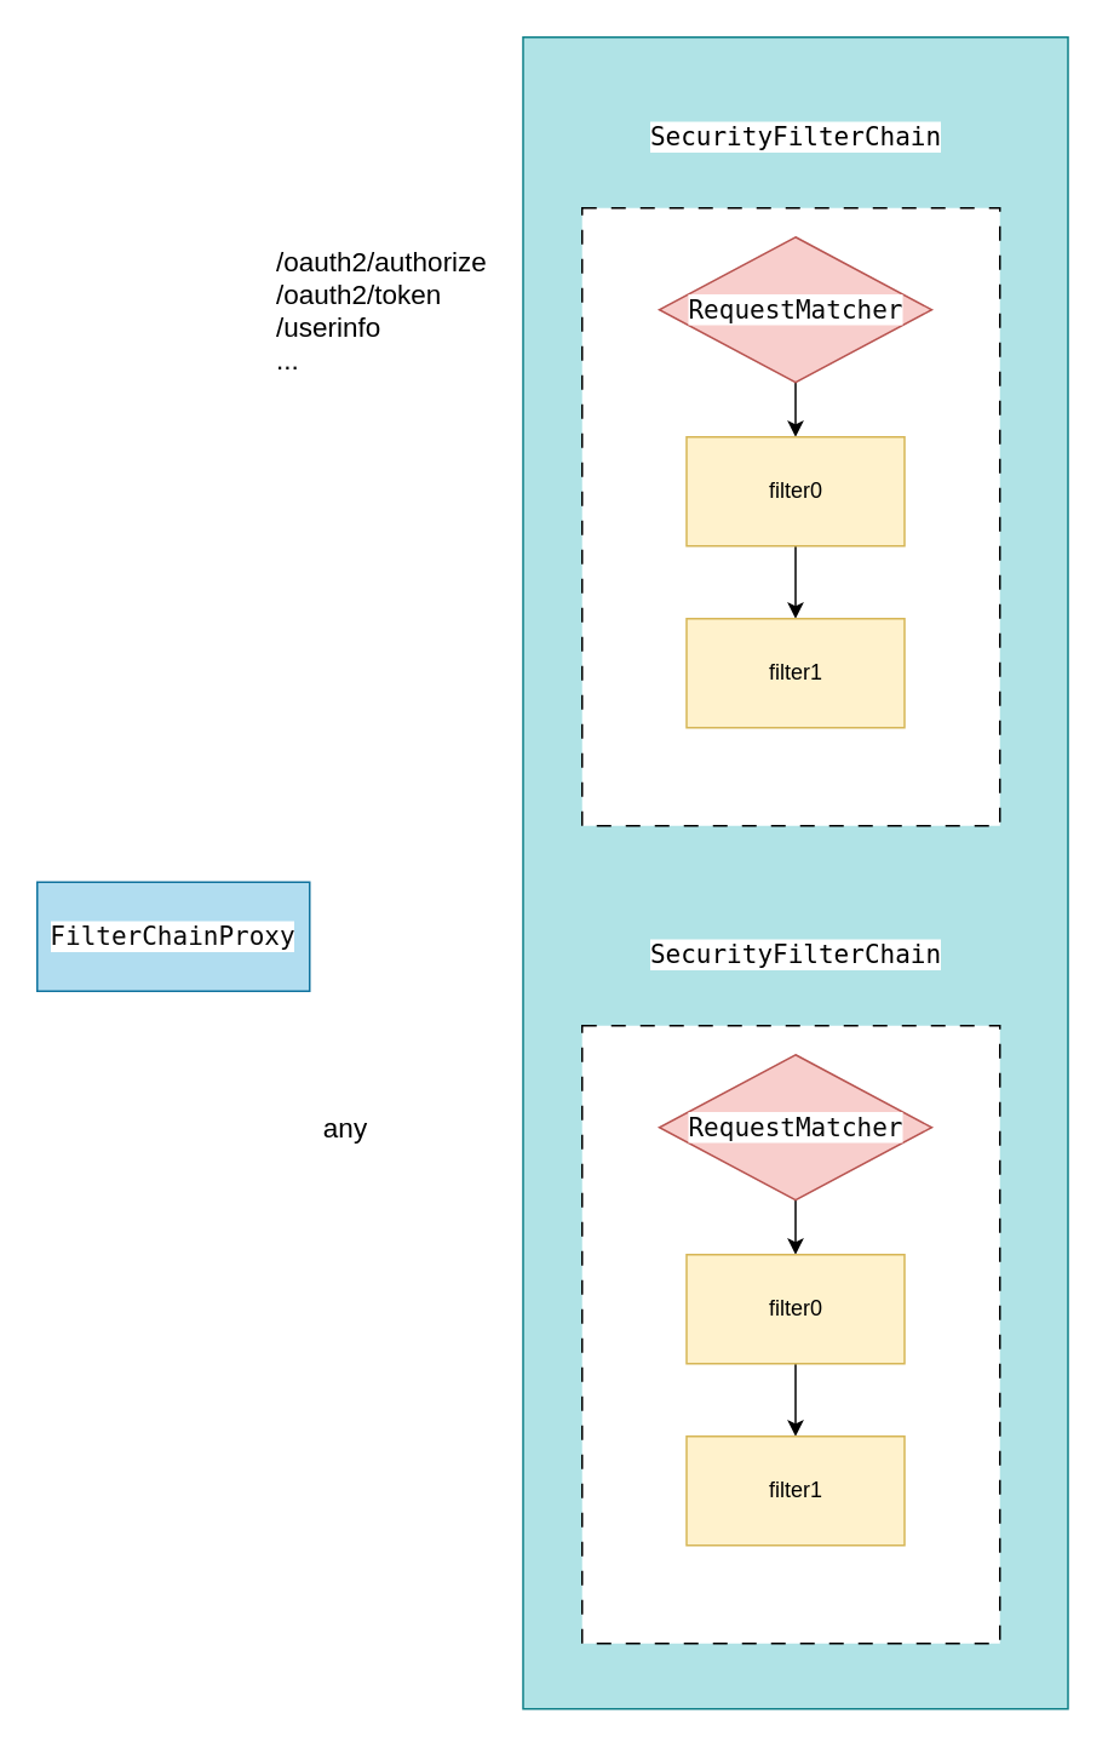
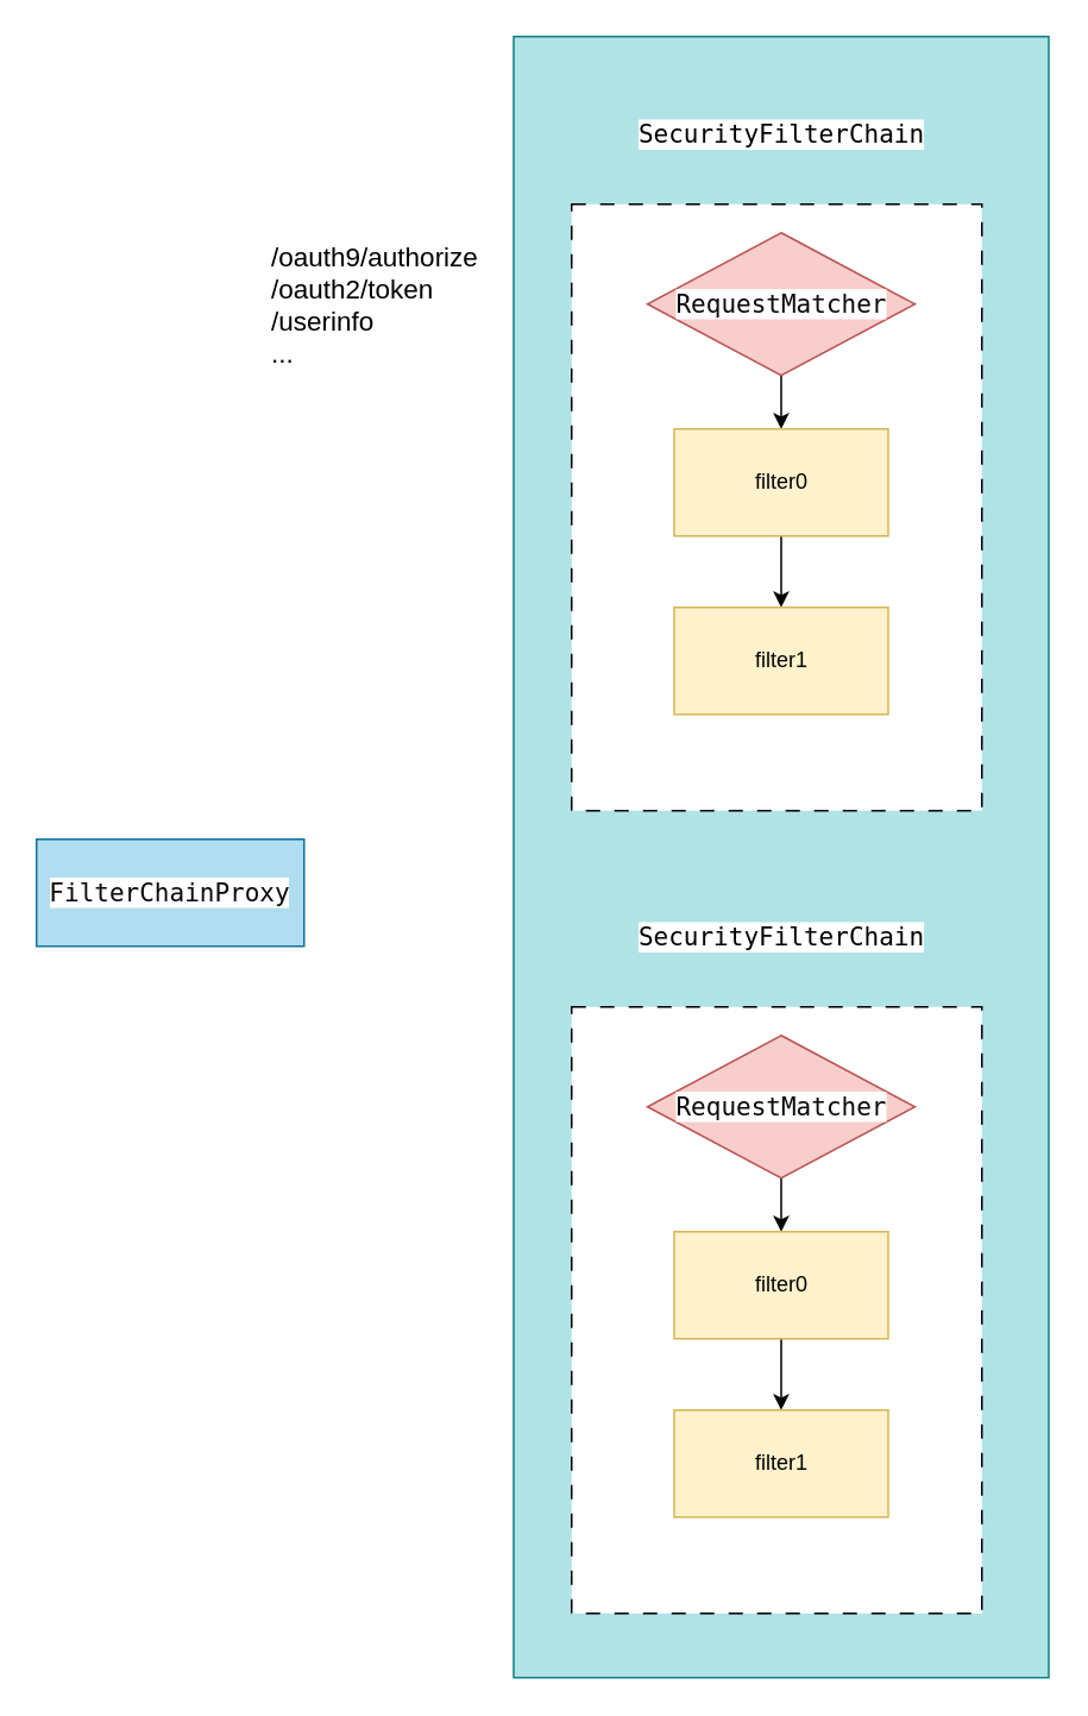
  <mxCell id="0" />
  <mxCell id="1" parent="0" />
  <mxCell id="2" value="" style="rounded=0;whiteSpace=wrap;html=1;fillColor=#b0e3e6;strokeColor=#0e8088;" vertex="1" parent="1"><mxGeometry x="287.5" y="20" width="300" height="920" as="geometry" /></mxCell>
- <mxCell id="3" value="&lt;pre style=&quot;background-color:#ffffff;color:#080808;font-family:'JetBrains Mono',monospace;font-size:10.5pt;&quot;&gt;FilterChainProxy&lt;/pre&gt;" style="rounded=0;whiteSpace=wrap;html=1;fillColor=#b1ddf0;strokeColor=#10739e;" vertex="1" parent="1"><mxGeometry x="20" y="485" width="150" height="60" as="geometry" /></mxCell>
+ <mxCell id="3" value="&lt;pre style=&quot;background-color:#ffffff;color:#080808;font-family:'JetBrains Mono',monospace;font-size:10.5pt;&quot;&gt;FilterChainProxy&lt;/pre&gt;" style="rounded=0;whiteSpace=wrap;html=1;fillColor=#b1ddf0;strokeColor=#10739e;" vertex="1" parent="1"><mxGeometry x="20" y="470" width="150" height="60" as="geometry" /></mxCell>
  <mxCell id="4" value="" style="rounded=0;whiteSpace=wrap;html=1;dashed=1;dashPattern=8 8;" vertex="1" parent="1"><mxGeometry x="320" y="114" width="230" height="340" as="geometry" /></mxCell>
  <mxCell id="5" value="&lt;pre style=&quot;background-color:#ffffff;color:#080808;font-family:'JetBrains Mono',monospace;font-size:10.5pt;&quot;&gt;&lt;span style=&quot;color:#000000;&quot;&gt;SecurityFilterChain&lt;/span&gt;&lt;/pre&gt;" style="text;html=1;strokeColor=none;fillColor=none;align=center;verticalAlign=middle;whiteSpace=wrap;rounded=0;" vertex="1" parent="1"><mxGeometry x="407.5" y="60" width="60" height="30" as="geometry" /></mxCell>
  <mxCell id="6" style="edgeStyle=orthogonalEdgeStyle;rounded=0;orthogonalLoop=1;jettySize=auto;html=1;exitX=0.5;exitY=1;exitDx=0;exitDy=0;entryX=0.5;entryY=0;entryDx=0;entryDy=0;" edge="1" parent="1" source="7" target="9"><mxGeometry relative="1" as="geometry" /></mxCell>
  <mxCell id="7" value="&lt;pre style=&quot;background-color:#ffffff;color:#080808;font-family:'JetBrains Mono',monospace;font-size:10.5pt;&quot;&gt;RequestMatcher&lt;/pre&gt;" style="rhombus;whiteSpace=wrap;html=1;fillColor=#f8cecc;strokeColor=#b85450;" vertex="1" parent="1"><mxGeometry x="362.5" y="130" width="150" height="80" as="geometry" /></mxCell>
  <mxCell id="8" style="edgeStyle=orthogonalEdgeStyle;rounded=0;orthogonalLoop=1;jettySize=auto;html=1;exitX=0.5;exitY=1;exitDx=0;exitDy=0;entryX=0.5;entryY=0;entryDx=0;entryDy=0;" edge="1" parent="1" source="9" target="10"><mxGeometry relative="1" as="geometry" /></mxCell>
  <mxCell id="9" value="filter0" style="rounded=0;whiteSpace=wrap;html=1;fillColor=#fff2cc;strokeColor=#d6b656;" vertex="1" parent="1"><mxGeometry x="377.5" y="240" width="120" height="60" as="geometry" /></mxCell>
  <mxCell id="10" value="filter1" style="rounded=0;whiteSpace=wrap;html=1;fillColor=#fff2cc;strokeColor=#d6b656;" vertex="1" parent="1"><mxGeometry x="377.5" y="340" width="120" height="60" as="geometry" /></mxCell>
  <mxCell id="11" value="" style="rounded=0;whiteSpace=wrap;html=1;dashed=1;dashPattern=8 8;" vertex="1" parent="1"><mxGeometry x="320" y="564" width="230" height="340" as="geometry" /></mxCell>
  <mxCell id="12" value="&lt;pre style=&quot;background-color:#ffffff;color:#080808;font-family:'JetBrains Mono',monospace;font-size:10.5pt;&quot;&gt;&lt;span style=&quot;color:#000000;&quot;&gt;SecurityFilterChain&lt;/span&gt;&lt;/pre&gt;" style="text;html=1;strokeColor=none;fillColor=none;align=center;verticalAlign=middle;whiteSpace=wrap;rounded=0;" vertex="1" parent="1"><mxGeometry x="407.5" y="510" width="60" height="30" as="geometry" /></mxCell>
  <mxCell id="13" style="edgeStyle=orthogonalEdgeStyle;rounded=0;orthogonalLoop=1;jettySize=auto;html=1;exitX=0.5;exitY=1;exitDx=0;exitDy=0;entryX=0.5;entryY=0;entryDx=0;entryDy=0;" edge="1" parent="1" source="14" target="16"><mxGeometry relative="1" as="geometry" /></mxCell>
  <mxCell id="14" value="&lt;pre style=&quot;background-color:#ffffff;color:#080808;font-family:'JetBrains Mono',monospace;font-size:10.5pt;&quot;&gt;RequestMatcher&lt;/pre&gt;" style="rhombus;whiteSpace=wrap;html=1;fillColor=#f8cecc;strokeColor=#b85450;" vertex="1" parent="1"><mxGeometry x="362.5" y="580" width="150" height="80" as="geometry" /></mxCell>
  <mxCell id="15" style="edgeStyle=orthogonalEdgeStyle;rounded=0;orthogonalLoop=1;jettySize=auto;html=1;exitX=0.5;exitY=1;exitDx=0;exitDy=0;entryX=0.5;entryY=0;entryDx=0;entryDy=0;" edge="1" parent="1" source="16" target="17"><mxGeometry relative="1" as="geometry" /></mxCell>
  <mxCell id="16" value="filter0" style="rounded=0;whiteSpace=wrap;html=1;fillColor=#fff2cc;strokeColor=#d6b656;" vertex="1" parent="1"><mxGeometry x="377.5" y="690" width="120" height="60" as="geometry" /></mxCell>
  <mxCell id="17" value="filter1" style="rounded=0;whiteSpace=wrap;html=1;fillColor=#fff2cc;strokeColor=#d6b656;" vertex="1" parent="1"><mxGeometry x="377.5" y="790" width="120" height="60" as="geometry" /></mxCell>
- <mxCell id="18" value="/oauth2/authorize&lt;br style=&quot;font-size: 15px;&quot;&gt;&lt;div style=&quot;font-size: 15px;&quot;&gt;&lt;span style=&quot;background-color: initial; font-size: 15px;&quot;&gt;/oauth2/token&lt;/span&gt;&lt;/div&gt;/userinfo&lt;br&gt;..." style="text;html=1;strokeColor=none;fillColor=none;align=left;verticalAlign=middle;whiteSpace=wrap;rounded=0;fontSize=15;" vertex="1" parent="1"><mxGeometry x="150" y="125.5" width="170" height="89" as="geometry" /></mxCell>
- <mxCell id="19" value="any" style="text;html=1;strokeColor=none;fillColor=none;align=center;verticalAlign=middle;whiteSpace=wrap;rounded=0;fontSize=15;" vertex="1" parent="1"><mxGeometry x="160" y="605" width="60" height="30" as="geometry" /></mxCell>
+ <mxCell id="18" value="/oauth9/authorize&lt;br style=&quot;font-size: 15px;&quot;&gt;&lt;div style=&quot;font-size: 15px;&quot;&gt;&lt;span style=&quot;background-color: initial; font-size: 15px;&quot;&gt;/oauth2/token&lt;/span&gt;&lt;/div&gt;/userinfo&lt;br&gt;..." style="text;html=1;strokeColor=none;fillColor=none;align=left;verticalAlign=middle;whiteSpace=wrap;rounded=0;fontSize=15;" vertex="1" parent="1"><mxGeometry x="150" y="125.5" width="170" height="89" as="geometry" /></mxCell>
